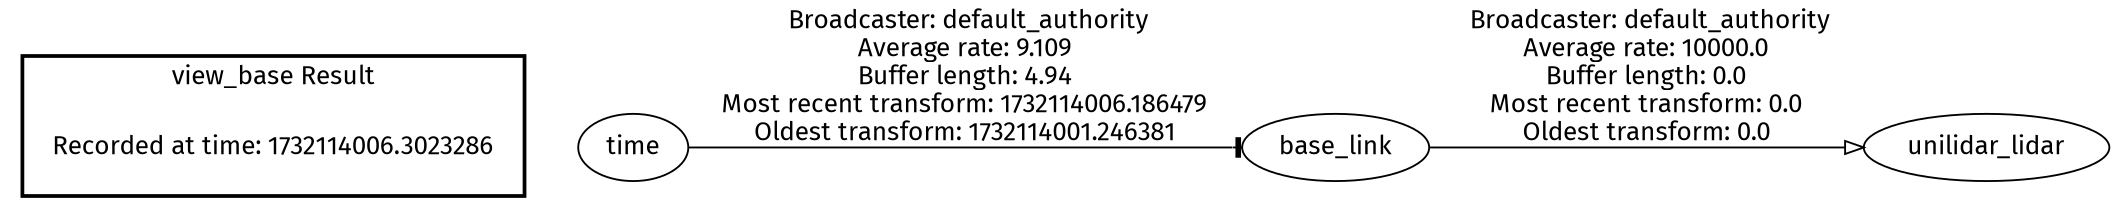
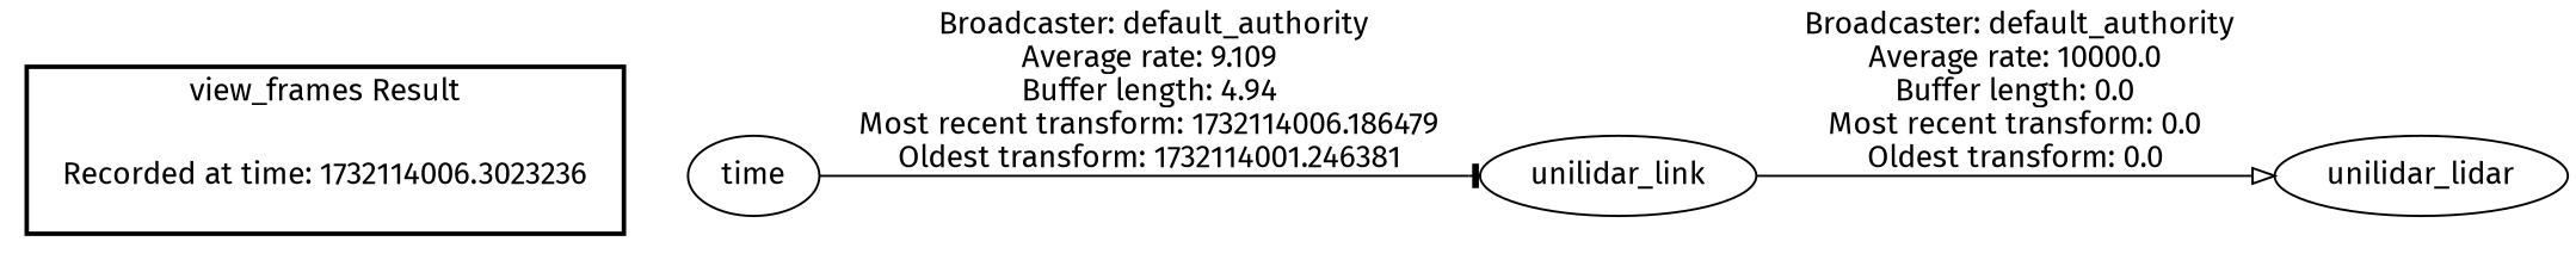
  digraph {
    fontname="Fira Sans"
    rankdir=LR
    node [fontname="Fira Sans"]
    edge [fontname="Fira Sans" color=black]
-   "Recorded at time: 1732114006.3023286" [shape=plaintext]
+   "Recorded at time: 1732114006.3023286" [shape=plaintext label="Recorded at time: 1732114006.3023236"]
    n2 [label=time]
-   base_link
+   base_link [label=unilidar_link]
    unilidar_lidar
    subgraph cluster_1 {
      color=black
-     label="view_base Result"
+     label="view_frames Result"
      style=bold
      "Recorded at time: 1732114006.3023286"
    }
    "Recorded at time: 1732114006.3023286" -> n2 [style=invis color=""]
    n2 -> base_link [arrowhead=tee label=" Broadcaster: default_authority\nAverage rate: 9.109\nBuffer length: 4.94\nMost recent transform: 1732114006.186479\nOldest transform: 1732114001.246381\n"]
    base_link -> unilidar_lidar [arrowhead=onormal label=" Broadcaster: default_authority\nAverage rate: 10000.0\nBuffer length: 0.0\nMost recent transform: 0.0\nOldest transform: 0.0\n"]
  }
